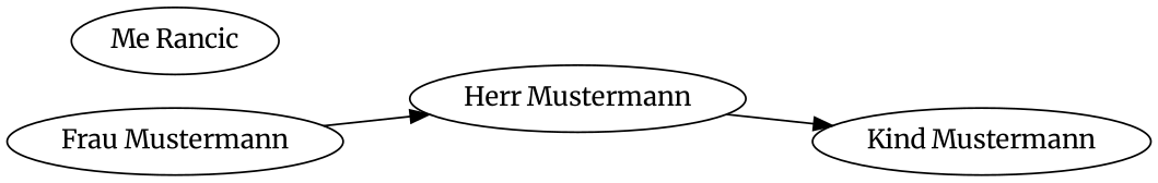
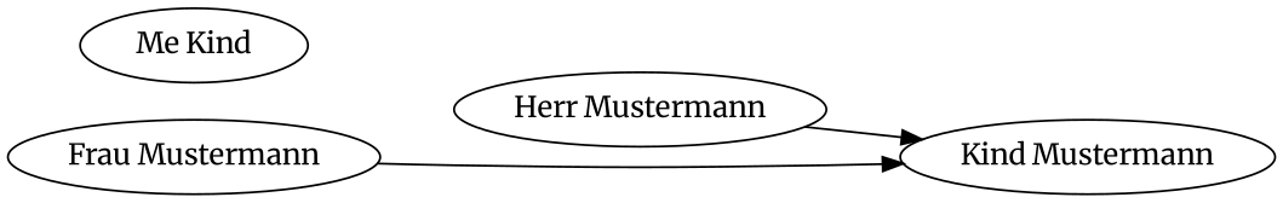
  digraph {
    rankdir=LR
    fontname=Merriweather
    node [fontname=Merriweather]
    edge [fontname=Merriweather]
    n1 [label="Herr Mustermann"]
    n2 [label="Kind Mustermann"]
    n3 [label="Frau Mustermann"]
-   n4 [label="Me Rancic"]
+   n4 [label="Me Kind"]
    n1 -> n2
-   n3 -> n1
+   n3 -> n2
  }
